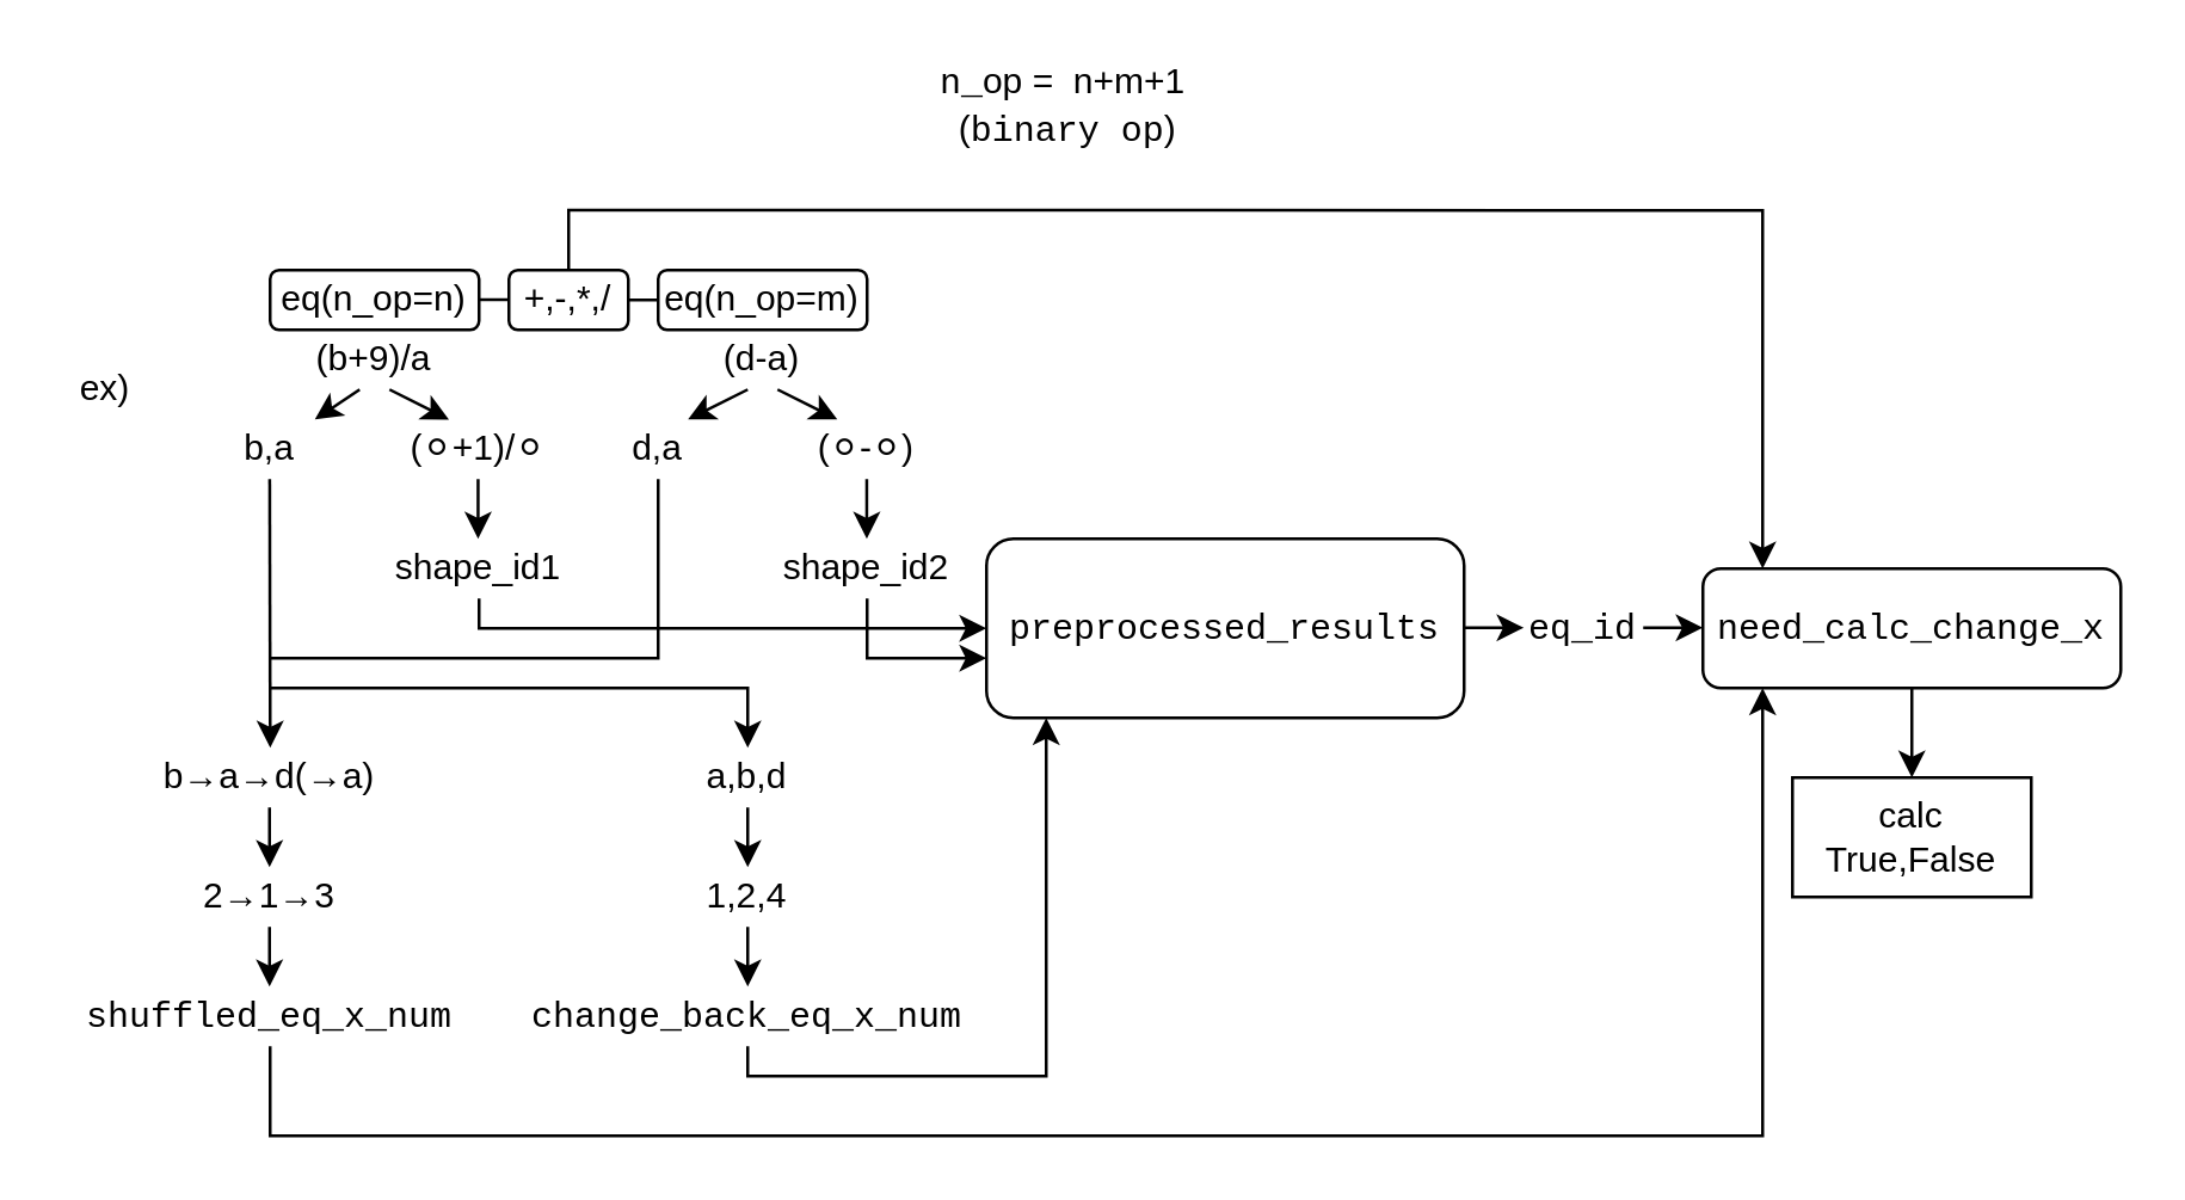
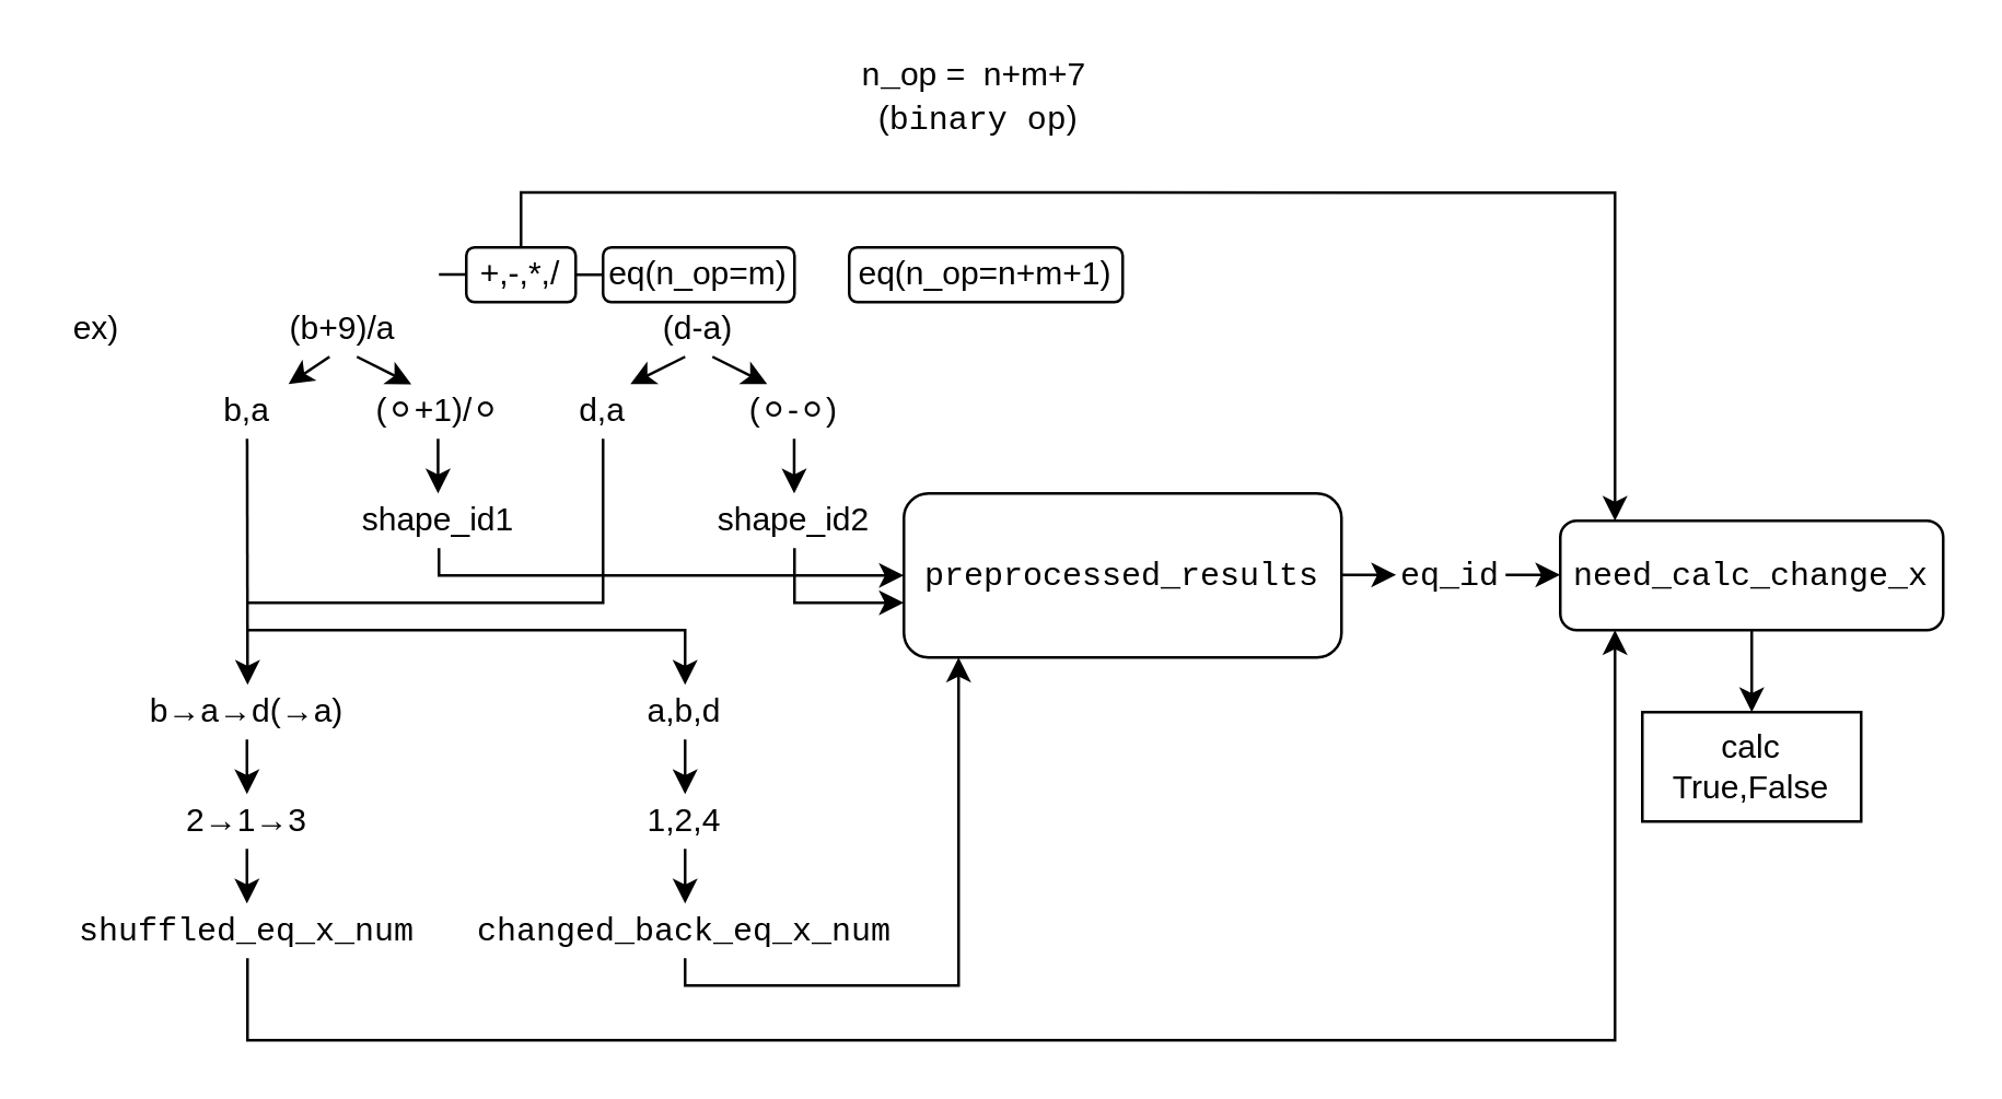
  <mxCell id="0" />
  <mxCell id="1" parent="0" />
- <mxCell id="2" value="&lt;span style=&quot;font-family: Menlo, Monaco, &amp;quot;Courier New&amp;quot;, monospace; text-align: start; white-space: pre;&quot;&gt;n_&lt;/span&gt;op = &amp;nbsp;n+m+1&amp;nbsp;&lt;div&gt;(&lt;span style=&quot;font-family: Menlo, Monaco, &amp;quot;Courier New&amp;quot;, monospace; text-align: start; white-space: pre;&quot;&gt;binary op&lt;/span&gt;)&lt;br&gt;&lt;/div&gt;" style="text;html=1;align=center;verticalAlign=middle;whiteSpace=wrap;rounded=0;" vertex="1" parent="1"><mxGeometry x="310" width="95" height="30" as="geometry" y="20" /></mxCell>
+ <mxCell id="2" value="&lt;span style=&quot;font-family: Menlo, Monaco, &amp;quot;Courier New&amp;quot;, monospace; text-align: start; white-space: pre;&quot;&gt;n_&lt;/span&gt;op = &amp;nbsp;n+m+7&amp;nbsp;&lt;div&gt;(&lt;span style=&quot;font-family: Menlo, Monaco, &amp;quot;Courier New&amp;quot;, monospace; text-align: start; white-space: pre;&quot;&gt;binary op&lt;/span&gt;)&lt;br&gt;&lt;/div&gt;" style="text;html=1;align=center;verticalAlign=middle;whiteSpace=wrap;rounded=0;" vertex="1" parent="1"><mxGeometry x="310" width="95" height="30" as="geometry" y="20" /></mxCell>
  <mxCell id="3" value="(⚪︎+1)/⚪︎" style="text;html=1;align=center;verticalAlign=middle;whiteSpace=wrap;rounded=0;" vertex="1" parent="1"><mxGeometry x="130" y="140" width="60" height="20" as="geometry" /></mxCell>
  <mxCell id="4" value="(d-a)" style="text;html=1;align=center;verticalAlign=middle;whiteSpace=wrap;rounded=0;" vertex="1" parent="1"><mxGeometry x="220" y="110" width="70" height="20" as="geometry" /></mxCell>
- <mxCell id="5" value="ex)" style="text;html=1;align=center;verticalAlign=middle;whiteSpace=wrap;rounded=0;" vertex="1" parent="1"><mxGeometry x="20" y="120" width="30" height="20" as="geometry" /></mxCell>
+ <mxCell id="5" value="ex)" style="text;html=1;align=center;verticalAlign=middle;whiteSpace=wrap;rounded=0;" vertex="1" parent="1"><mxGeometry y="110" width="30" height="20" as="geometry" x="20" /></mxCell>
  <mxCell id="6" value="b,a" style="text;html=1;align=center;verticalAlign=middle;whiteSpace=wrap;rounded=0;" vertex="1" parent="1"><mxGeometry x="70" y="140" width="40" height="20" as="geometry" /></mxCell>
  <mxCell id="7" value="d,a" style="text;html=1;align=center;verticalAlign=middle;whiteSpace=wrap;rounded=0;" vertex="1" parent="1"><mxGeometry x="200" y="140" width="40" height="20" as="geometry" /></mxCell>
  <mxCell id="8" value="(b+9)/a" style="text;html=1;align=center;verticalAlign=middle;whiteSpace=wrap;rounded=0;" vertex="1" parent="1"><mxGeometry x="90" y="110" width="70" height="20" as="geometry" /></mxCell>
  <mxCell id="9" value="(⚪︎-⚪︎)" style="text;html=1;align=center;verticalAlign=middle;whiteSpace=wrap;rounded=0;" vertex="1" parent="1"><mxGeometry x="260" y="140" width="60" height="20" as="geometry" /></mxCell>
  <mxCell id="10" value="" style="endArrow=classic;html=1;rounded=0;entryX=0.332;entryY=0.003;entryDx=0;entryDy=0;entryPerimeter=0;" edge="1" parent="1" target="3"><mxGeometry width="50" height="50" relative="1" as="geometry"><mxPoint x="130" y="130" as="sourcePoint" /><mxPoint x="250" y="160" as="targetPoint" /></mxGeometry></mxCell>
  <mxCell id="11" value="" style="endArrow=classic;html=1;rounded=0;entryX=1;entryY=0;entryDx=0;entryDy=0;exitX=0.5;exitY=1;exitDx=0;exitDy=0;" edge="1" parent="1"><mxGeometry width="50" height="50" relative="1" as="geometry"><mxPoint x="120" y="130" as="sourcePoint" /><mxPoint x="105" y="140" as="targetPoint" /></mxGeometry></mxCell>
  <mxCell id="12" value="" style="endArrow=classic;html=1;rounded=0;entryX=0.332;entryY=0.003;entryDx=0;entryDy=0;entryPerimeter=0;" edge="1" parent="1"><mxGeometry width="50" height="50" relative="1" as="geometry"><mxPoint x="260" y="130" as="sourcePoint" /><mxPoint x="280" y="140" as="targetPoint" /></mxGeometry></mxCell>
  <mxCell id="13" value="" style="endArrow=classic;html=1;rounded=0;entryX=1;entryY=0;entryDx=0;entryDy=0;exitX=0.5;exitY=1;exitDx=0;exitDy=0;" edge="1" parent="1"><mxGeometry width="50" height="50" relative="1" as="geometry"><mxPoint x="250" y="130" as="sourcePoint" /><mxPoint x="230" y="140" as="targetPoint" /></mxGeometry></mxCell>
  <mxCell id="14" value="" style="endArrow=classic;html=1;rounded=0;" edge="1" parent="1"><mxGeometry width="50" height="50" relative="1" as="geometry"><mxPoint x="89.86" y="160" as="sourcePoint" /><mxPoint x="90.03" y="250" as="targetPoint" /></mxGeometry></mxCell>
  <mxCell id="15" value="" style="endArrow=classic;html=1;rounded=0;" edge="1" parent="1"><mxGeometry width="50" height="50" relative="1" as="geometry"><mxPoint x="159.67" y="160" as="sourcePoint" /><mxPoint x="159.67" y="180" as="targetPoint" /></mxGeometry></mxCell>
  <mxCell id="16" value="" style="endArrow=none;html=1;rounded=0;endFill=0;" edge="1" parent="1"><mxGeometry width="50" height="50" relative="1" as="geometry"><mxPoint x="220" y="160" as="sourcePoint" /><mxPoint x="90" y="220" as="targetPoint" /><Array as="points"><mxPoint x="220" y="220" /></Array></mxGeometry></mxCell>
  <mxCell id="17" value="" style="endArrow=classic;html=1;rounded=0;" edge="1" parent="1"><mxGeometry width="50" height="50" relative="1" as="geometry"><mxPoint x="289.88" y="160" as="sourcePoint" /><mxPoint x="289.88" y="180" as="targetPoint" /></mxGeometry></mxCell>
  <mxCell id="18" value="shape_id1" style="text;html=1;align=center;verticalAlign=middle;whiteSpace=wrap;rounded=0;" vertex="1" parent="1"><mxGeometry x="130" y="180" width="60" height="20" as="geometry" /></mxCell>
  <mxCell id="19" value="shape_id2" style="text;html=1;align=center;verticalAlign=middle;whiteSpace=wrap;rounded=0;" vertex="1" parent="1"><mxGeometry x="260" y="180" width="60" height="20" as="geometry" /></mxCell>
- <mxCell id="20" value="&lt;div style=&quot;text-align: start; font-family: Menlo, Monaco, &amp;quot;Courier New&amp;quot;, monospace; line-height: 18px; white-space: pre;&quot;&gt;change_back_eq_x_num&lt;/div&gt;" style="text;html=1;align=center;verticalAlign=middle;whiteSpace=wrap;rounded=0;labelBackgroundColor=none;" vertex="1" parent="1"><mxGeometry x="170" y="330" width="160" height="20" as="geometry" /></mxCell>
+ <mxCell id="20" value="&lt;div style=&quot;text-align: start; font-family: Menlo, Monaco, &amp;quot;Courier New&amp;quot;, monospace; line-height: 18px; white-space: pre;&quot;&gt;changed_back_eq_x_num&lt;/div&gt;" style="text;html=1;align=center;verticalAlign=middle;whiteSpace=wrap;rounded=0;labelBackgroundColor=none;" vertex="1" parent="1"><mxGeometry x="170" y="330" width="160" height="20" as="geometry" /></mxCell>
  <mxCell id="21" value="" style="endArrow=classic;html=1;rounded=0;" edge="1" parent="1"><mxGeometry width="50" height="50" relative="1" as="geometry"><mxPoint x="190" y="89.88" as="sourcePoint" /><mxPoint x="590" y="190" as="targetPoint" /><Array as="points"><mxPoint x="190" y="69.88" /><mxPoint x="590" y="70" /></Array></mxGeometry></mxCell>
  <mxCell id="22" value="&lt;div style=&quot;text-align: start; font-family: Menlo, Monaco, &amp;quot;Courier New&amp;quot;, monospace; line-height: 18px; white-space: pre;&quot;&gt;&lt;div style=&quot;line-height: 18px;&quot;&gt;shuffled_eq_x_num&lt;/div&gt;&lt;/div&gt;" style="text;html=1;align=center;verticalAlign=middle;whiteSpace=wrap;rounded=0;fillColor=none;labelBackgroundColor=none;" vertex="1" parent="1"><mxGeometry y="330" width="140" height="20" as="geometry" x="20" /></mxCell>
  <mxCell id="23" value="&lt;div style=&quot;text-align: start; font-family: Menlo, Monaco, &amp;quot;Courier New&amp;quot;, monospace; line-height: 18px; white-space: pre;&quot;&gt;need_calc_change_x&lt;/div&gt;" style="rounded=1;whiteSpace=wrap;html=1;fillColor=none;" vertex="1" parent="1"><mxGeometry x="570" y="190" width="140" height="40" as="geometry" /></mxCell>
  <mxCell id="24" value="&lt;div style=&quot;text-align: start; font-family: Menlo, Monaco, &amp;quot;Courier New&amp;quot;, monospace; line-height: 18px; white-space: pre;&quot;&gt;preprocessed_results&lt;/div&gt;" style="rounded=1;whiteSpace=wrap;html=1;fontColor=default;labelBackgroundColor=none;fillColor=none;" vertex="1" parent="1"><mxGeometry x="330" y="180" width="160" height="60" as="geometry" /></mxCell>
  <mxCell id="25" value="" style="endArrow=classic;html=1;rounded=0;exitX=0.5;exitY=1;exitDx=0;exitDy=0;" edge="1" parent="1"><mxGeometry width="50" height="50" relative="1" as="geometry"><mxPoint x="160" y="200" as="sourcePoint" /><mxPoint x="330" y="210" as="targetPoint" /><Array as="points"><mxPoint x="160" y="210" /></Array></mxGeometry></mxCell>
  <mxCell id="26" value="" style="endArrow=classic;html=1;rounded=0;exitX=0.5;exitY=1;exitDx=0;exitDy=0;" edge="1" parent="1"><mxGeometry width="50" height="50" relative="1" as="geometry"><mxPoint x="290" y="200" as="sourcePoint" /><mxPoint x="330" y="220" as="targetPoint" /><Array as="points"><mxPoint x="290" y="220" /></Array></mxGeometry></mxCell>
  <mxCell id="27" value="" style="endArrow=classic;html=1;rounded=0;" edge="1" parent="1"><mxGeometry width="50" height="50" relative="1" as="geometry"><mxPoint x="250" y="350" as="sourcePoint" /><mxPoint x="350" y="240" as="targetPoint" /><Array as="points"><mxPoint x="250" y="360" /><mxPoint x="350" y="360" /></Array></mxGeometry></mxCell>
  <mxCell id="28" value="&lt;div style=&quot;text-align: start; font-family: Menlo, Monaco, &amp;quot;Courier New&amp;quot;, monospace; line-height: 18px; white-space: pre;&quot;&gt;&lt;div style=&quot;line-height: 18px;&quot;&gt;eq_id&lt;/div&gt;&lt;/div&gt;" style="text;html=1;align=center;verticalAlign=middle;whiteSpace=wrap;rounded=0;fillColor=none;labelBackgroundColor=none;" vertex="1" parent="1"><mxGeometry x="510" y="200" width="40" height="20" as="geometry" /></mxCell>
  <mxCell id="29" value="" style="endArrow=classic;html=1;rounded=0;" edge="1" parent="1"><mxGeometry width="50" height="50" relative="1" as="geometry"><mxPoint x="490" y="209.8" as="sourcePoint" /><mxPoint x="510" y="209.8" as="targetPoint" /></mxGeometry></mxCell>
  <mxCell id="30" value="" style="endArrow=classic;html=1;rounded=0;" edge="1" parent="1"><mxGeometry width="50" height="50" relative="1" as="geometry"><mxPoint x="90" y="350" as="sourcePoint" /><mxPoint x="590" y="230" as="targetPoint" /><Array as="points"><mxPoint x="90" y="380" /><mxPoint x="590" y="380" /></Array></mxGeometry></mxCell>
  <mxCell id="31" value="" style="endArrow=classic;html=1;rounded=0;" edge="1" parent="1"><mxGeometry width="50" height="50" relative="1" as="geometry"><mxPoint x="550" y="209.8" as="sourcePoint" /><mxPoint x="570" y="209.8" as="targetPoint" /></mxGeometry></mxCell>
  <mxCell id="32" value="b→a→d(→a)" style="text;html=1;align=center;verticalAlign=middle;whiteSpace=wrap;rounded=0;" vertex="1" parent="1"><mxGeometry x="50" y="250" width="80" height="20" as="geometry" /></mxCell>
  <mxCell id="33" value="a,b,d" style="text;html=1;align=center;verticalAlign=middle;whiteSpace=wrap;rounded=0;" vertex="1" parent="1"><mxGeometry x="230" y="250" width="40" height="20" as="geometry" /></mxCell>
  <mxCell id="34" value="2→1→3" style="text;html=1;align=center;verticalAlign=middle;whiteSpace=wrap;rounded=0;" vertex="1" parent="1"><mxGeometry x="60" y="290" width="60" height="20" as="geometry" /></mxCell>
  <mxCell id="35" value="" style="endArrow=classic;html=1;rounded=0;" edge="1" parent="1"><mxGeometry width="50" height="50" relative="1" as="geometry"><mxPoint x="89.8" y="270" as="sourcePoint" /><mxPoint x="89.8" y="290" as="targetPoint" /></mxGeometry></mxCell>
  <mxCell id="36" value="1,2,4" style="text;html=1;align=center;verticalAlign=middle;whiteSpace=wrap;rounded=0;" vertex="1" parent="1"><mxGeometry x="230" y="290" width="40" height="20" as="geometry" /></mxCell>
  <mxCell id="37" value="" style="endArrow=classic;html=1;rounded=0;" edge="1" parent="1"><mxGeometry width="50" height="50" relative="1" as="geometry"><mxPoint x="250" y="270" as="sourcePoint" /><mxPoint x="250" y="290" as="targetPoint" /></mxGeometry></mxCell>
  <mxCell id="38" value="" style="endArrow=classic;html=1;rounded=0;" edge="1" parent="1"><mxGeometry width="50" height="50" relative="1" as="geometry"><mxPoint x="250" y="310" as="sourcePoint" /><mxPoint x="250" y="330" as="targetPoint" /></mxGeometry></mxCell>
  <mxCell id="39" value="" style="endArrow=classic;html=1;rounded=0;" edge="1" parent="1"><mxGeometry width="50" height="50" relative="1" as="geometry"><mxPoint x="89.8" y="310" as="sourcePoint" /><mxPoint x="89.8" y="330" as="targetPoint" /></mxGeometry></mxCell>
  <mxCell id="40" value="" style="endArrow=classic;html=1;rounded=0;" edge="1" parent="1"><mxGeometry width="50" height="50" relative="1" as="geometry"><mxPoint x="640" y="230" as="sourcePoint" /><mxPoint x="640" y="260" as="targetPoint" /></mxGeometry></mxCell>
  <mxCell id="41" value="" style="endArrow=classic;html=1;rounded=0;" edge="1" parent="1"><mxGeometry width="50" height="50" relative="1" as="geometry"><mxPoint x="90" y="230" as="sourcePoint" /><mxPoint x="250" y="250" as="targetPoint" /><Array as="points"><mxPoint x="250" y="230" /></Array></mxGeometry></mxCell>
  <mxCell id="42" value="calc&lt;div&gt;True,False&lt;/div&gt;" style="rounded=0;whiteSpace=wrap;html=1;fillColor=none;" vertex="1" parent="1"><mxGeometry x="600" y="260" width="80" height="40" as="geometry" /></mxCell>
  <mxCell id="43" value="" style="group" vertex="1" connectable="0" parent="1"><mxGeometry x="90" y="90" width="320" height="20" as="geometry" /></mxCell>
+ <mxCell id="44" value="eq(n_op=n+m+1)" style="rounded=1;whiteSpace=wrap;html=1;fillColor=none;" vertex="1" parent="43"><mxGeometry x="220" width="100" height="20" as="geometry" /></mxCell>
  <mxCell id="45" value="" style="endArrow=none;html=1;rounded=0;" edge="1" parent="43"><mxGeometry width="50" height="50" relative="1" as="geometry"><mxPoint x="80" y="9.9" as="sourcePoint" /><mxPoint x="69.999" y="9.9" as="targetPoint" /></mxGeometry></mxCell>
- <mxCell id="46" value="eq(n_op=n)" style="rounded=1;whiteSpace=wrap;html=1;fillColor=none;" vertex="1" parent="43"><mxGeometry width="70" height="20" as="geometry" /></mxCell>
  <mxCell id="47" style="edgeStyle=orthogonalEdgeStyle;rounded=0;orthogonalLoop=1;jettySize=auto;html=1;exitX=1;exitY=0.5;exitDx=0;exitDy=0;entryX=0;entryY=0.5;entryDx=0;entryDy=0;endArrow=none;endFill=0;" edge="1" parent="43" source="48" target="49"><mxGeometry relative="1" as="geometry" /></mxCell>
  <mxCell id="48" value="+,-,*,/" style="rounded=1;whiteSpace=wrap;html=1;fillColor=none;" vertex="1" parent="43"><mxGeometry x="80" width="40" height="20" as="geometry" /></mxCell>
  <mxCell id="49" value="eq(n_op=m)" style="rounded=1;whiteSpace=wrap;html=1;fillColor=none;" vertex="1" parent="43"><mxGeometry x="130" width="70" height="20" as="geometry" /></mxCell>
